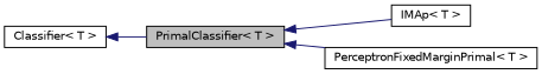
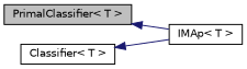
  digraph {
    rankdir=LR
    node [color=black fillcolor=white fontname=Helvetica fontsize=10 shape=record style=filled]
    edge [color=midnightblue dir=back fontname=Helvetica fontsize=10 labelfontname=Helvetica labelfontsize=10 style=solid]
    n1 [fillcolor=grey75 fontcolor=black height=0.2 label="PrimalClassifier\< T \>" width=0.4]
    n2 [height=0.2 label="IMAp\< T \>" width=0.4]
-   n3 [height=0.2 label="PerceptronFixedMarginPrimal\< T \>" width=0.4]
    n4 [height=0.2 label="Classifier\< T \>" width=0.4]
    n1 -> n2
-   n1 -> n3
-   n4 -> n1
+   n4 -> n2
  }
